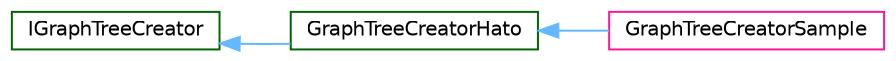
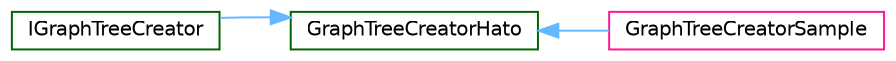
  digraph {
    rankdir=LR
    node [color=darkgreen fillcolor=white fontname=Helvetica fontsize=10 shape=box style=filled]
    edge [color=steelblue1 dir=back fontname=Helvetica fontsize=10 labelfontname=Helvetica labelfontsize=10 style=solid]
    n1 [height=0.2 label=IGraphTreeCreator width=0.4]
    n2 [height=0.2 label=GraphTreeCreatorHato width=0.4]
    n3 [color=deeppink height=0.2 label=GraphTreeCreatorSample width=0.4]
-   n1 -> n2
+   n2 -> n1
    n2 -> n3
  }
